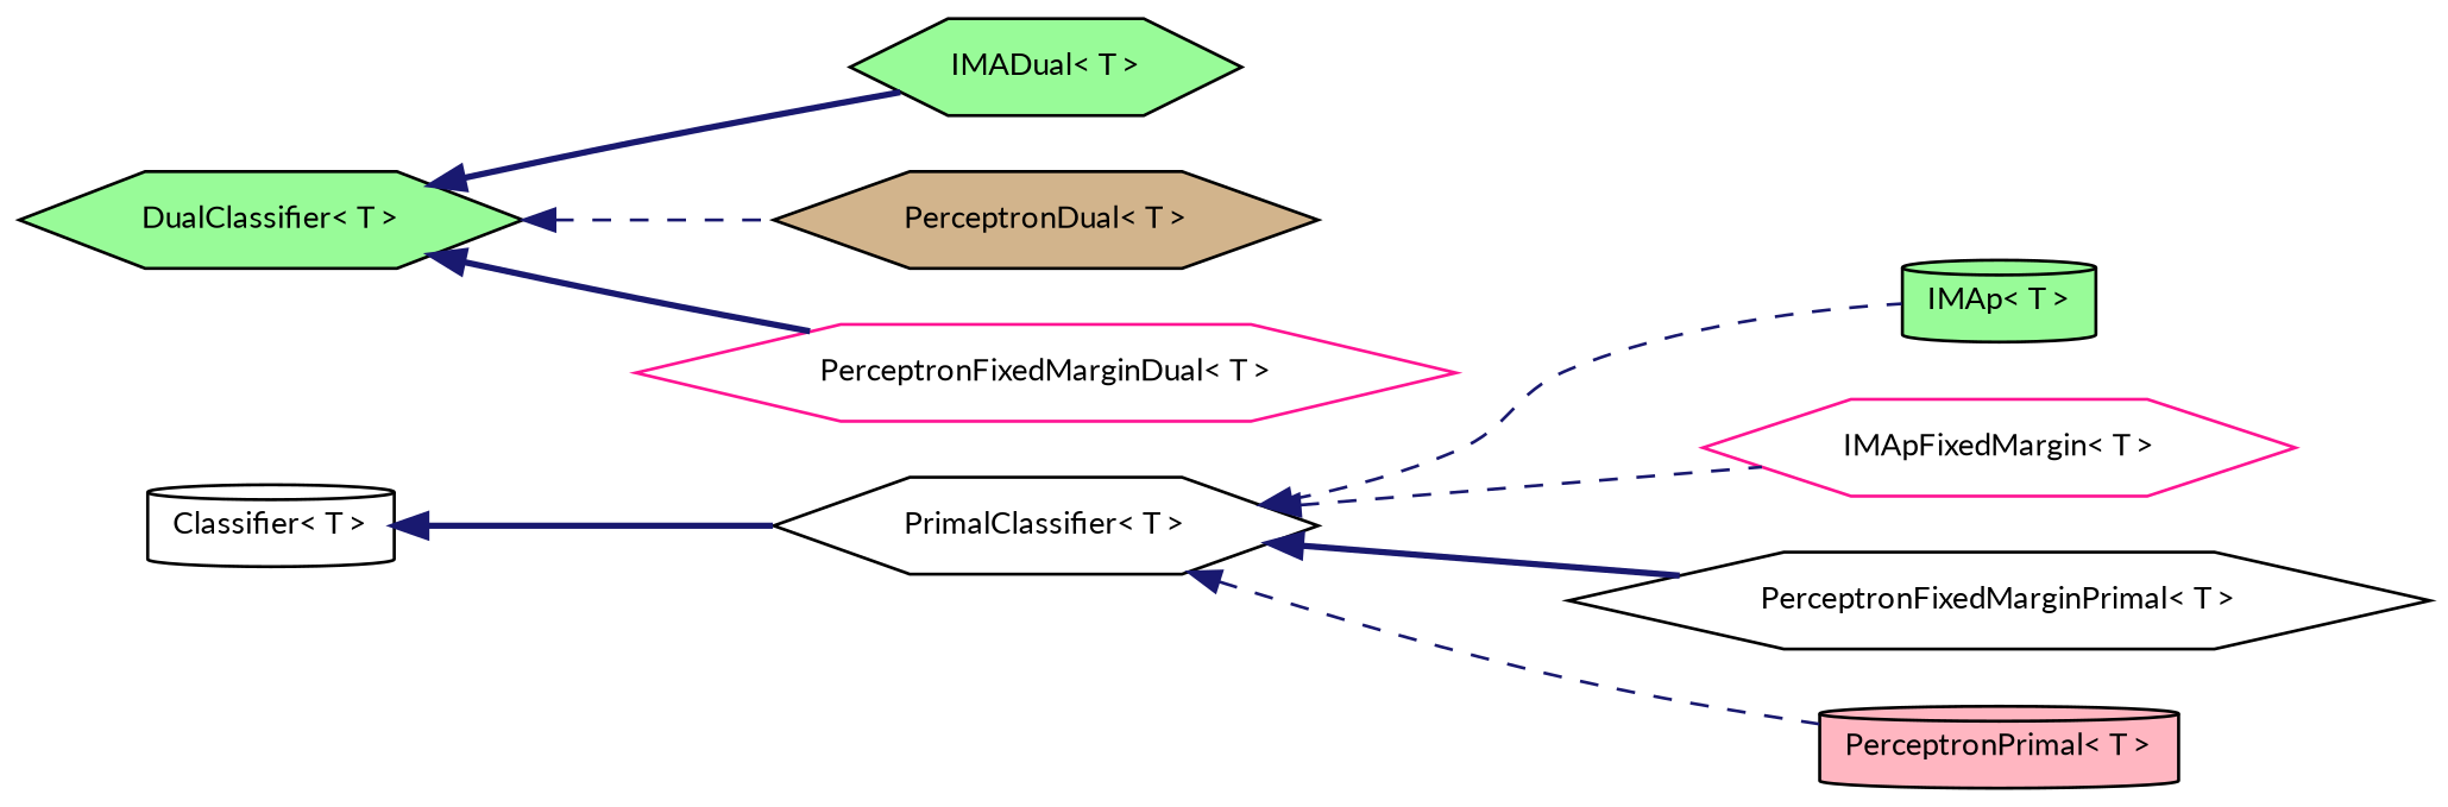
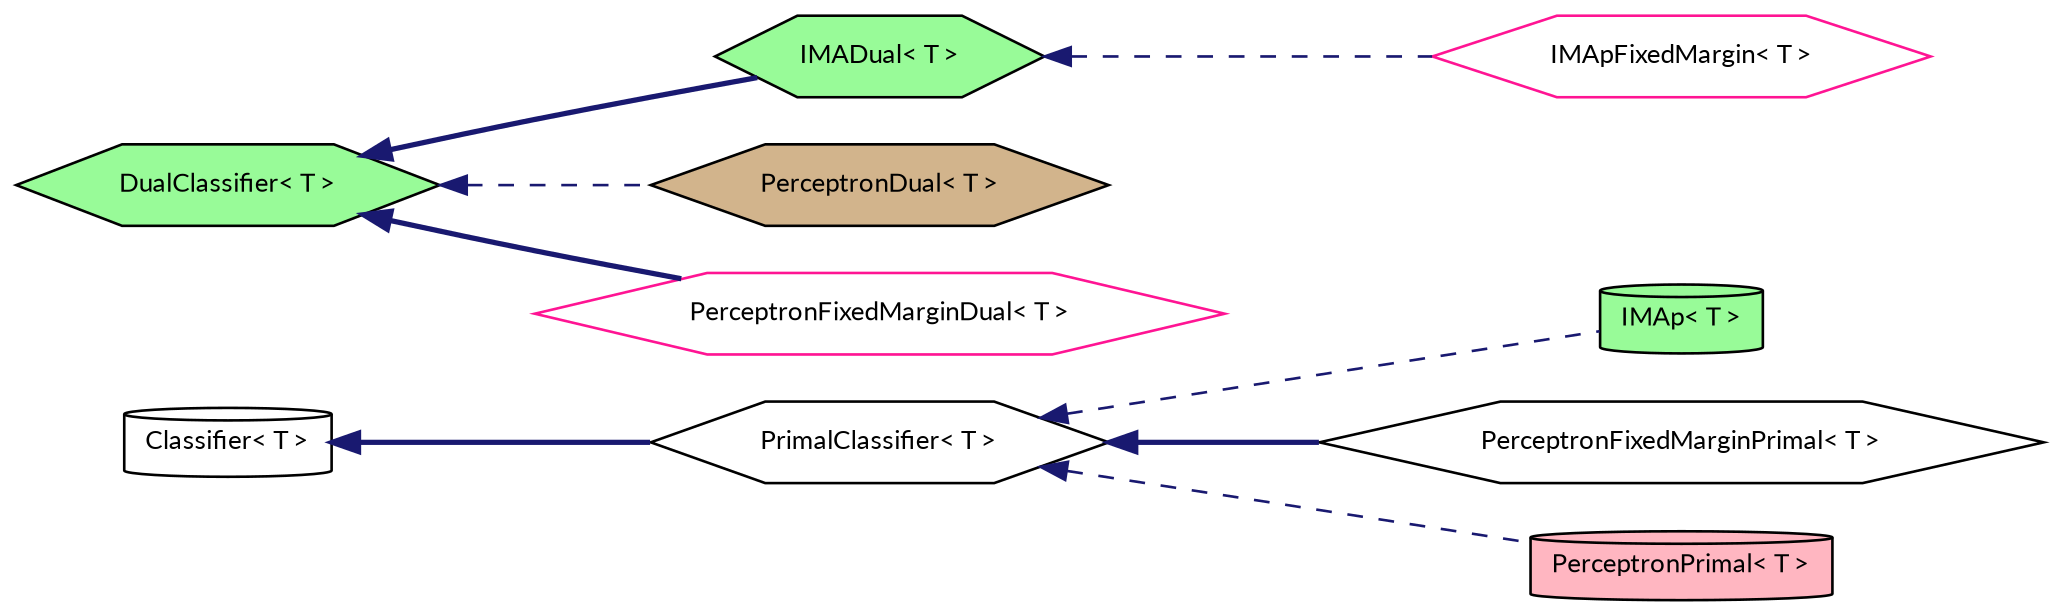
  digraph {
    fontname=Lato
    rankdir=LR
    node [color=black fillcolor=white fontname=Lato fontsize=10 shape=hexagon style=filled]
    edge [color=midnightblue dir=back fontname=Lato fontsize=10 labelfontname=Helvetica labelfontsize=10 style=bold]
    n1 [height=0.2 label="Classifier\< T \>" shape=cylinder width=0.4]
    n2 [height=0.2 label="PrimalClassifier\< T \>" width=0.4]
    n3 [fillcolor=palegreen height=0.2 label="DualClassifier\< T \>" width=0.4]
    n4 [fillcolor=palegreen height=0.2 label="IMADual\< T \>" width=0.4]
    n5 [fillcolor=tan height=0.2 label="PerceptronDual\< T \>" width=0.4]
    n6 [color=deeppink height=0.2 label="PerceptronFixedMarginDual\< T \>" width=0.4]
    n7 [fillcolor=palegreen height=0.2 label="IMAp\< T \>" shape=cylinder width=0.4]
    n8 [color=deeppink height=0.2 label="IMApFixedMargin\< T \>" width=0.4]
    n9 [height=0.2 label="PerceptronFixedMarginPrimal\< T \>" width=0.4]
    n10 [fillcolor=lightpink height=0.2 label="PerceptronPrimal\< T \>" shape=cylinder width=0.4]
    n1 -> n2
    n2 -> n7 [style=dashed]
-   n2 -> n8 [style=dashed]
+   n4 -> n8 [style=dashed]
    n2 -> n9
    n2 -> n10 [style=dashed]
    n3 -> n4
    n3 -> n5 [style=dashed]
    n3 -> n6
  }
